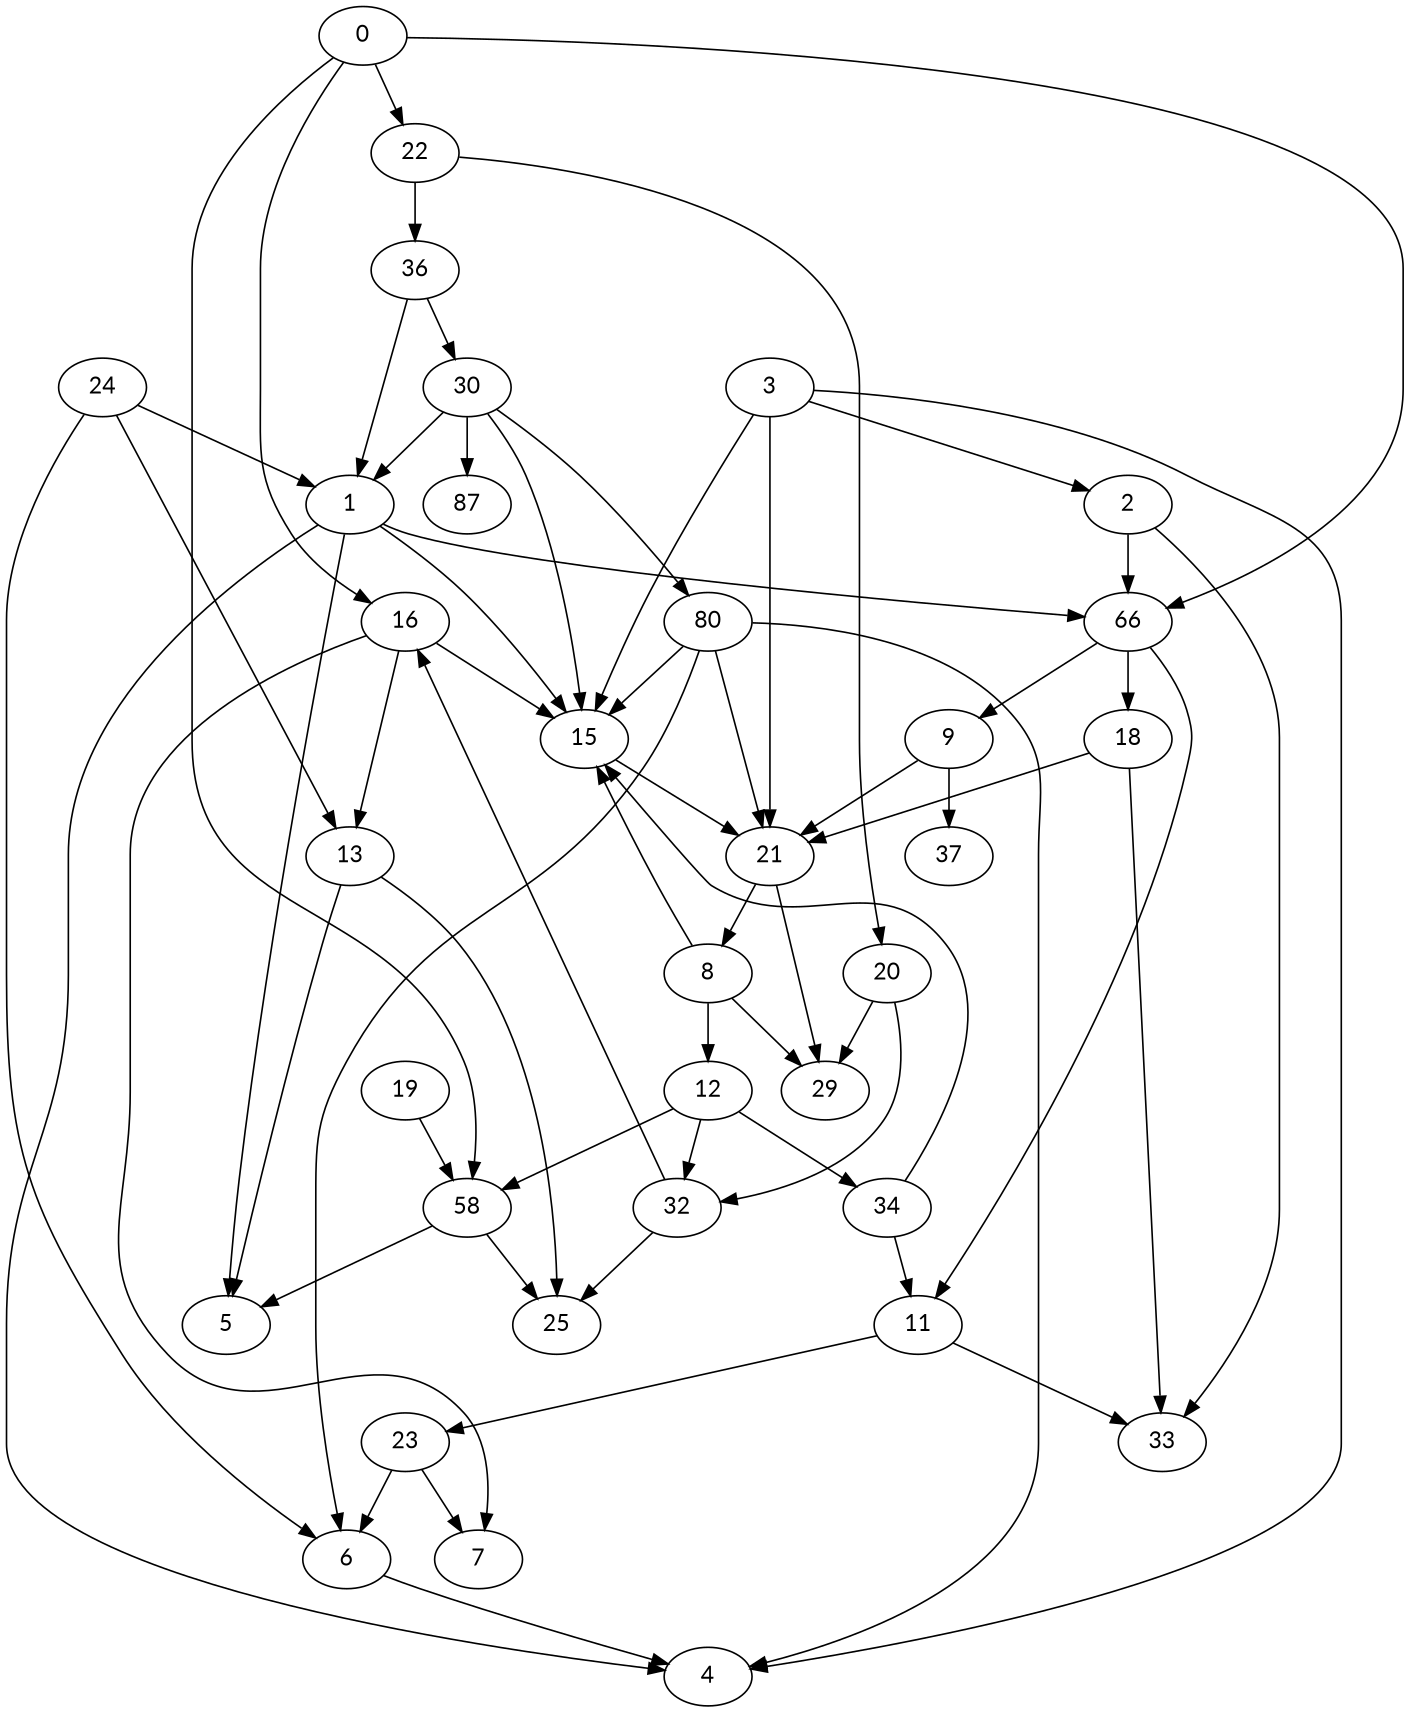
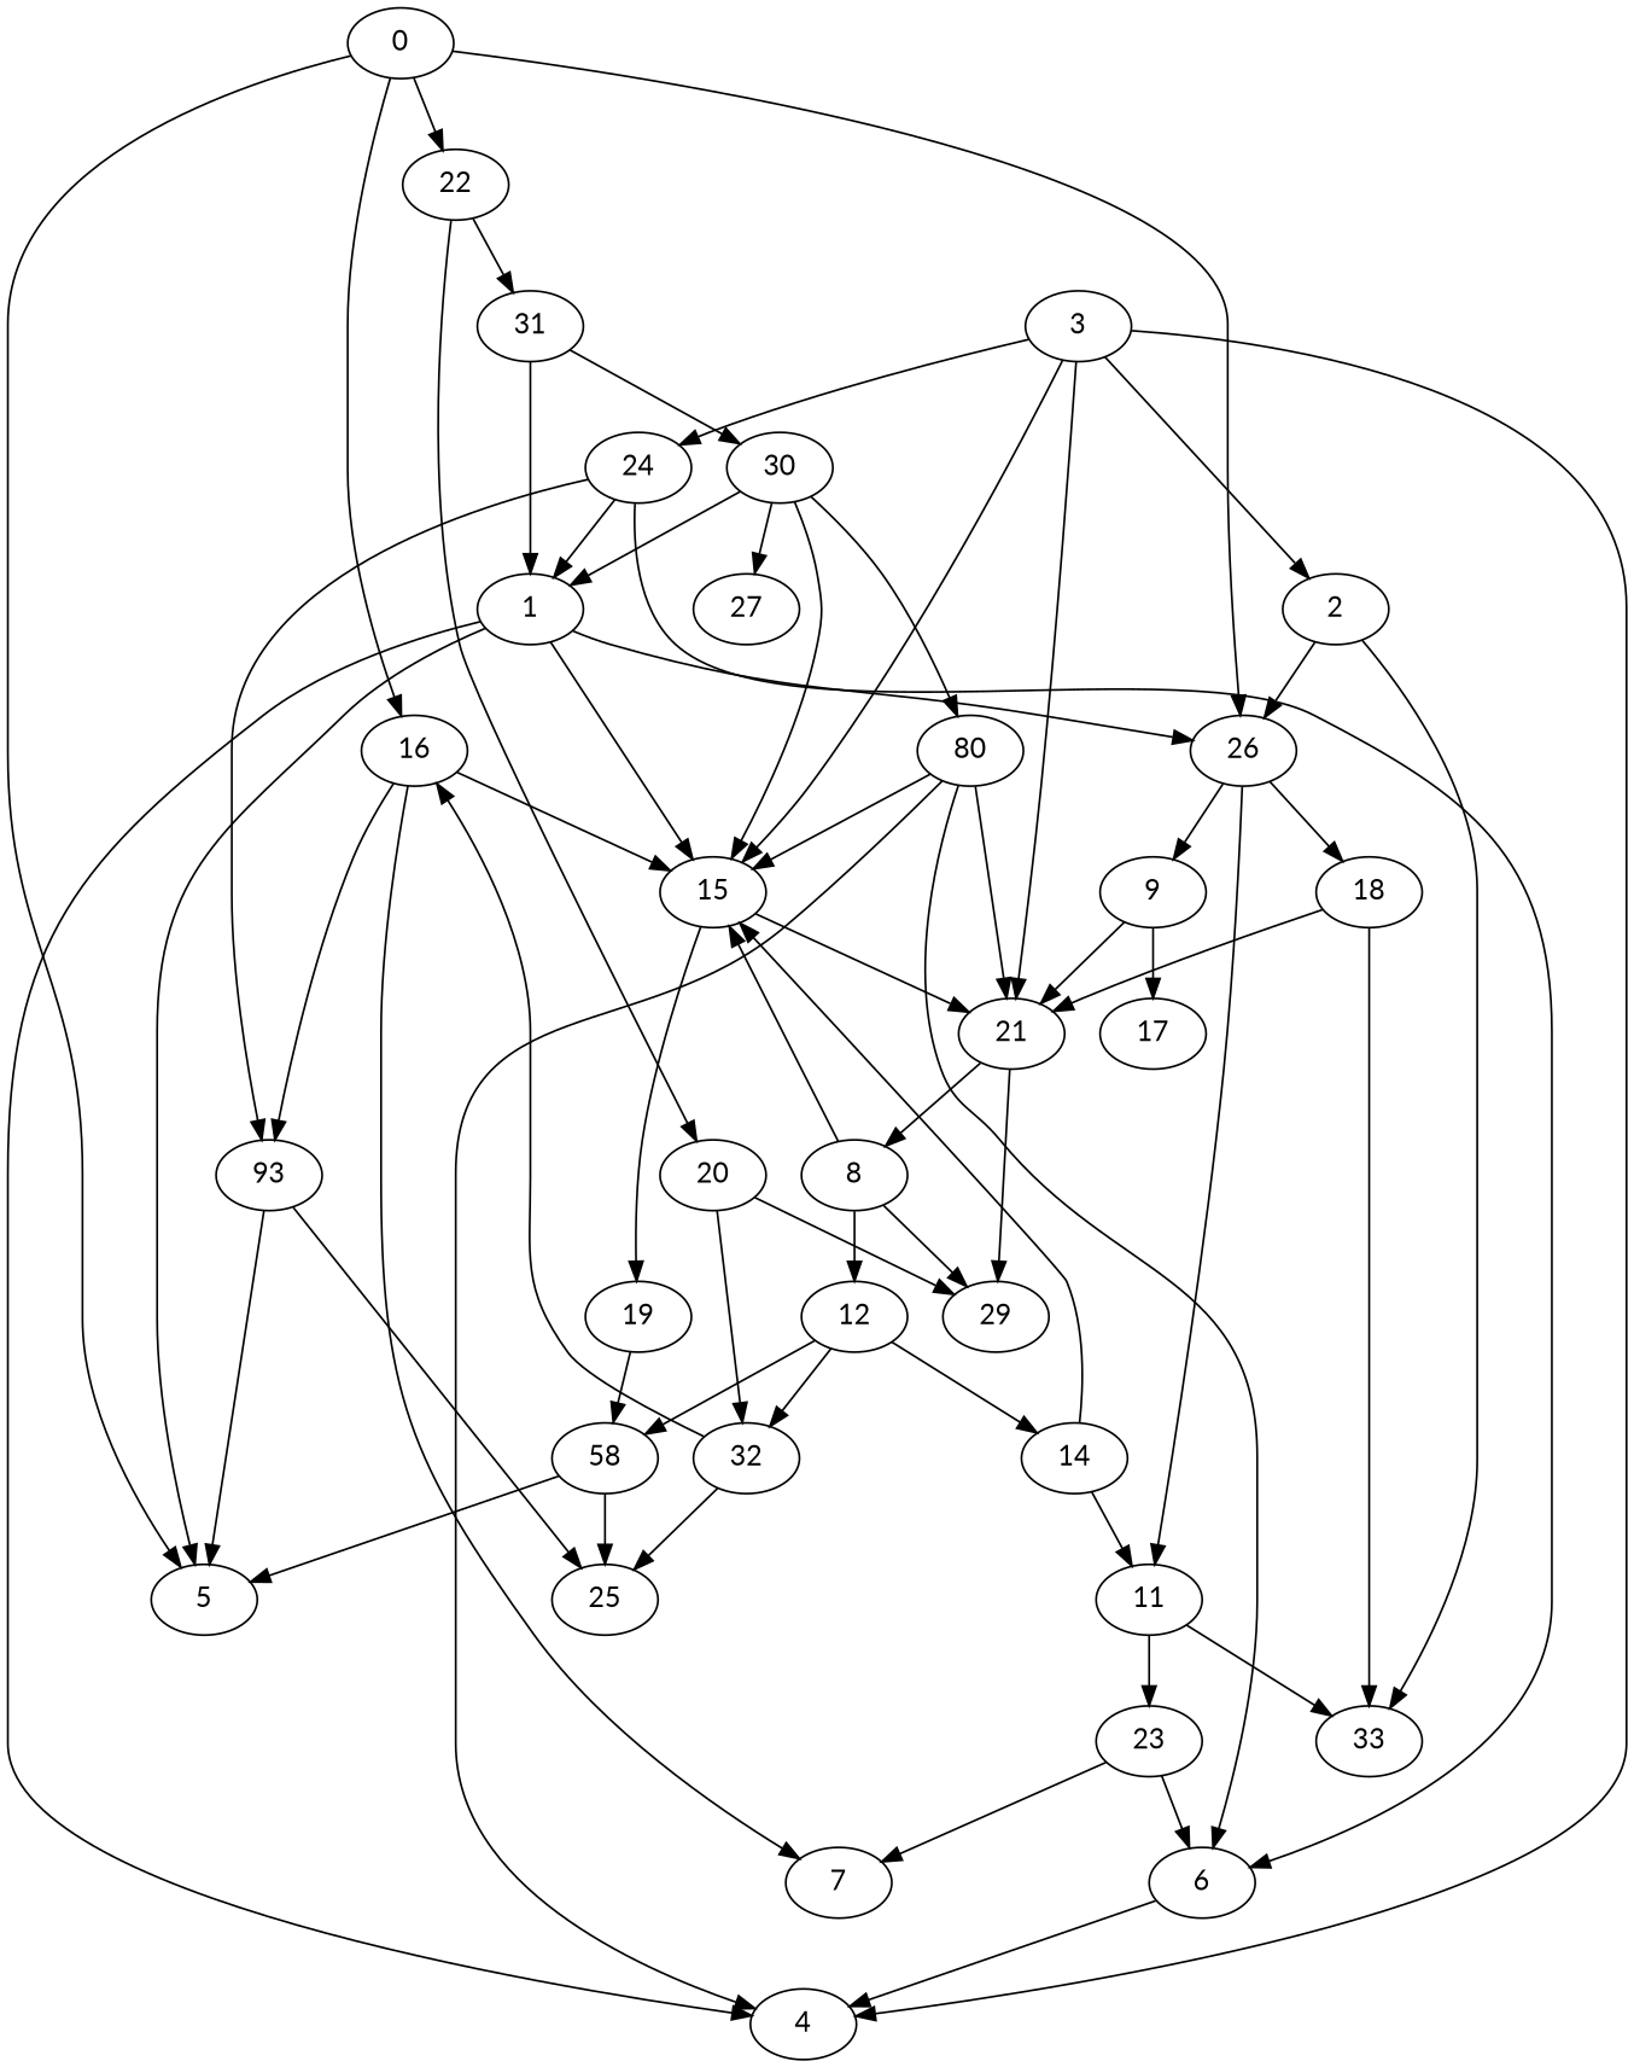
  strict digraph {
    fontname=Lato
    node [fontname=Lato]
    edge [fontname=Lato]
    0
    5
    16
    22
-   26 [label=66]
+   26
    15
    7
-   13
-   31 [label=36]
+   13 [label=93]
+   31
    20
    9
    18
    11
    21
    19
    25
    1
    30
-   17 [label=37]
-   14 [label=34]
+   17
+   14
    33
    4
    29
    8
    n25 [label=58]
    2
    3
    24
    6
    12
    32
    n32 [label=80]
    23
-   27 [label=87]
-   0 -> n25
+   27
+   0 -> 5
    0 -> 16
    0 -> 22
    0 -> 26
    16 -> 15
    16 -> 7
    16 -> 13
    22 -> 31
    22 -> 20
    26 -> 9
    26 -> 18
    26 -> 11
    15 -> 21
+   15 -> 19
    13 -> 5
    13 -> 25
    31 -> 1
    31 -> 30
    20 -> 29
    20 -> 32
    9 -> 21
    9 -> 17
    18 -> 21
    18 -> 33
    11 -> 33
    11 -> 23
    21 -> 29
    21 -> 8
    19 -> n25
    1 -> 5
    1 -> 26
    1 -> 15
    1 -> 4
    30 -> 15
    30 -> 1
    30 -> n32
    30 -> 27
    14 -> 15
    14 -> 11
    8 -> 15
    8 -> 29
    8 -> 12
    n25 -> 5
    n25 -> 25
    2 -> 26
    2 -> 33
    3 -> 15
    3 -> 21
    3 -> 4
    3 -> 2
+   3 -> 24
    24 -> 13
    24 -> 1
    24 -> 6
    6 -> 4
    12 -> 14
    12 -> n25
    12 -> 32
    32 -> 16
    32 -> 25
    n32 -> 15
    n32 -> 21
    n32 -> 4
    n32 -> 6
    23 -> 7
    23 -> 6
  }
